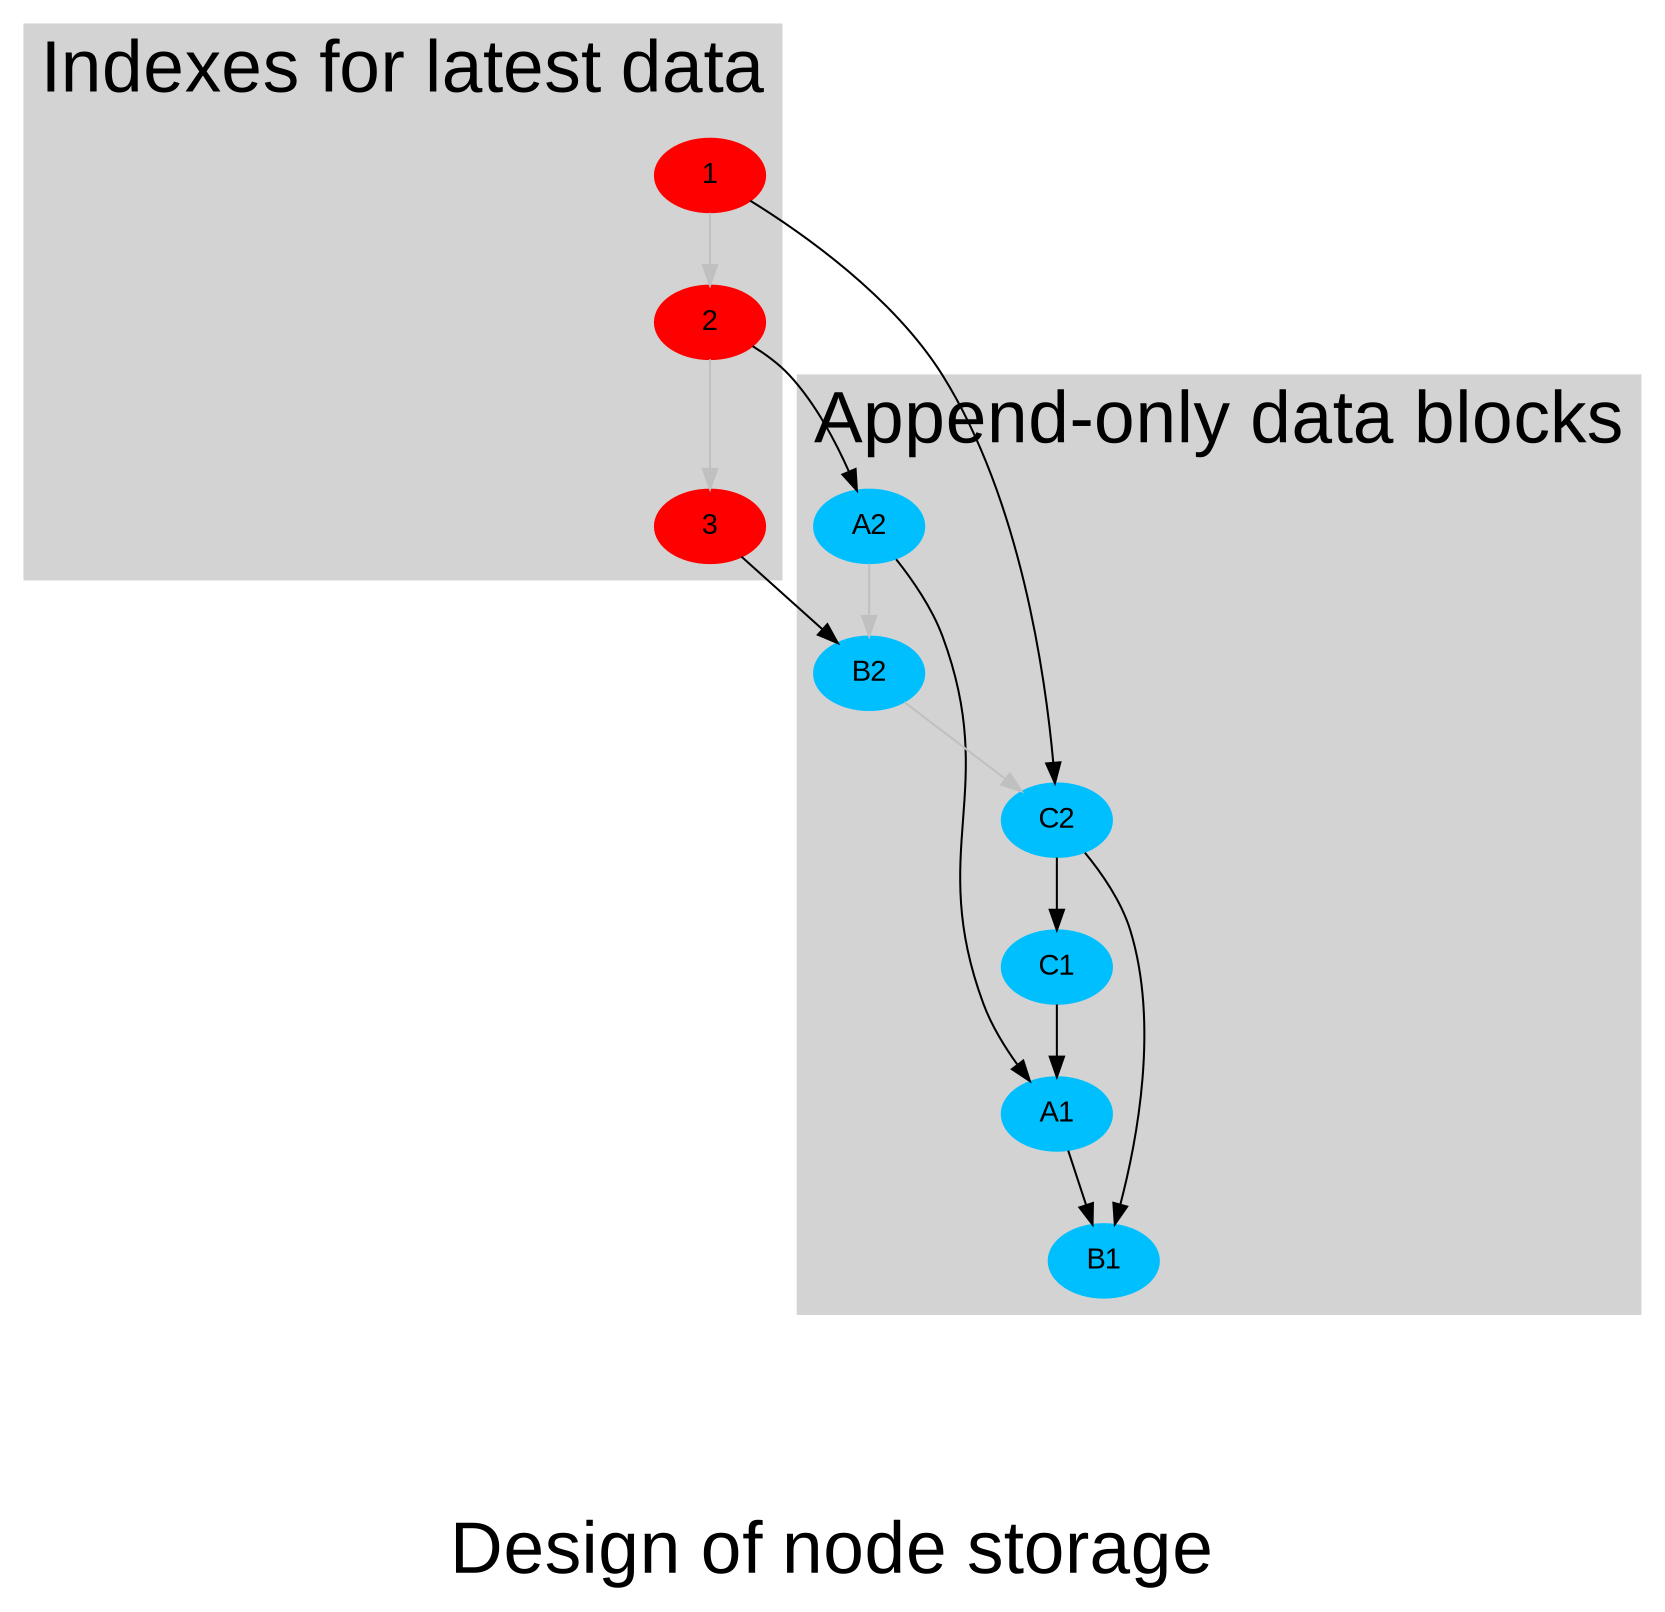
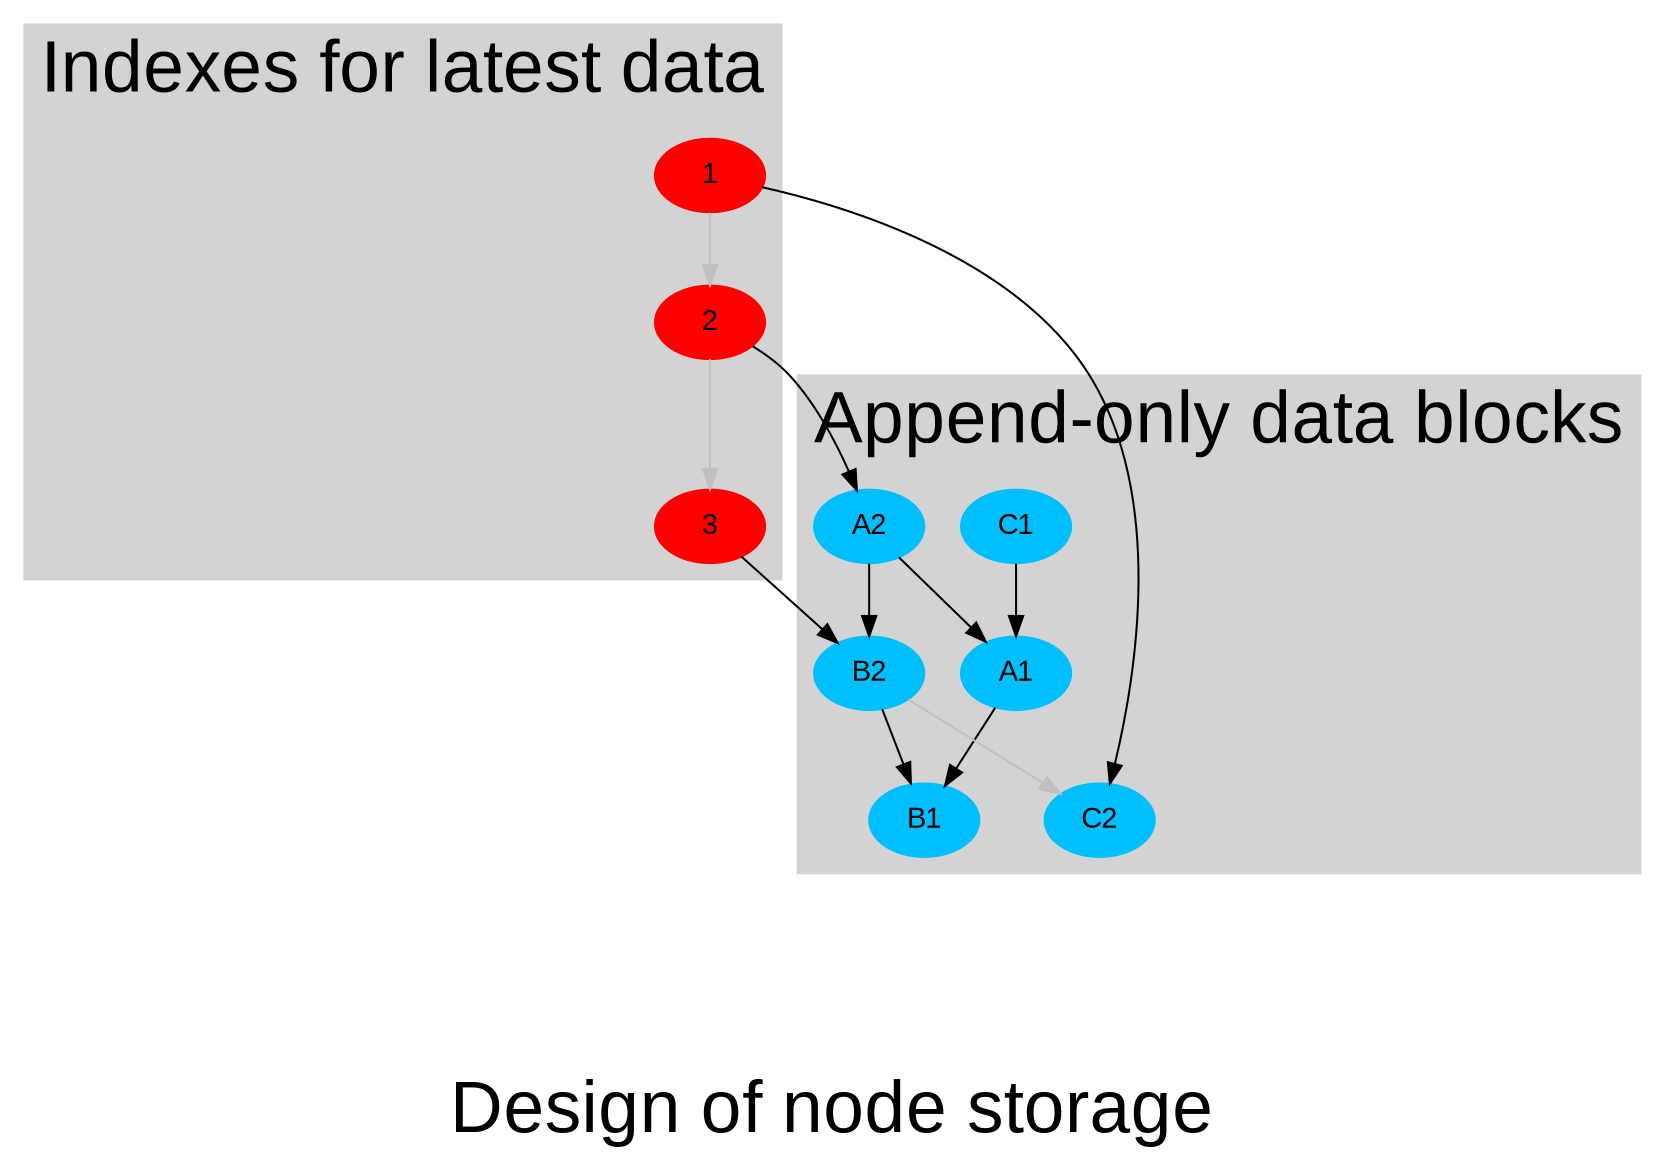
  digraph {
    fontname="Liberation Sans"
    fontsize=36
    label="\n\nDesign of node storage"
    node [color=deepskyblue fontname="Liberation Sans" style=filled]
    edge [color=black fontname="Liberation Sans"]
    C1
    A1
    B1
    A2
    B2
    C2
    1 [color=red]
    2 [color=red]
    3 [color=red]
    subgraph cluster_1 {
      color=lightgrey
      label="Append-only data blocks"
      style=filled
      C1
      A1
      B1
      A2
      B2
      C2
    }
    subgraph cluster_2 {
      color=lightgrey
      label="Indexes for latest data"
      style=filled
      1
      2
      3
    }
    C1 -> A1
    A1 -> B1
    A2 -> A1 [color=""]
-   A2 -> B2 [color=grey]
-   C2 -> B1 [color=""]
+   A2 -> B2
+   B2 -> B1 [color=""]
    B2 -> C2 [color=grey]
-   C2 -> C1 [color=""]
    1 -> C2
    1 -> 2 [color=grey]
    2 -> A2
    2 -> 3 [color=grey]
    3 -> B2
  }
